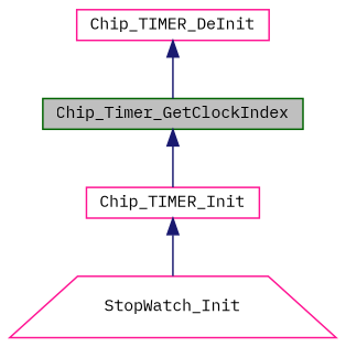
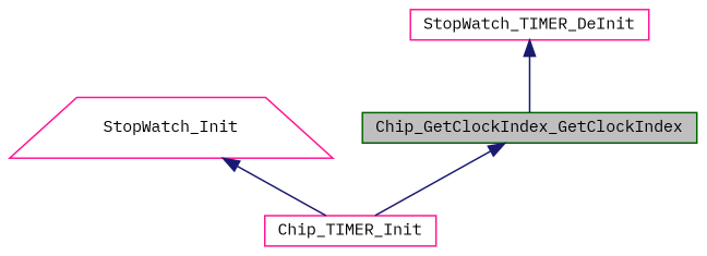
  digraph {
    fontname="IBM Plex Mono"
    rankdir=TB
    node [color=deeppink fillcolor=white fontname="IBM Plex Mono" fontsize=10 shape=box style=filled]
    edge [color=midnightblue dir=back fontname="IBM Plex Mono" fontsize=10 labelfontname=FreeSans labelfontsize=10 style=solid]
-   n1 [color=darkgreen fillcolor=grey75 fontcolor=black height=0.2 label=Chip_Timer_GetClockIndex width=0.4]
+   n1 [color=darkgreen fillcolor=grey75 fontcolor=black height=0.2 label=Chip_GetClockIndex_GetClockIndex width=0.4]
    n2 [height=0.2 label=Chip_TIMER_Init width=0.4]
    n3 [height=0.2 label=StopWatch_Init shape=trapezium width=0.4]
-   n4 [height=0.2 label=Chip_TIMER_DeInit width=0.4]
+   n4 [height=0.2 label=StopWatch_TIMER_DeInit width=0.4]
    n1 -> n2
-   n2 -> n3
+   n3 -> n2
    n4 -> n1
  }
